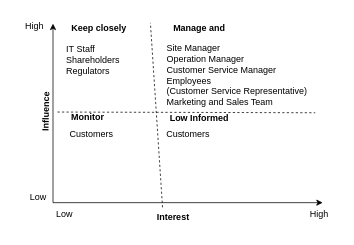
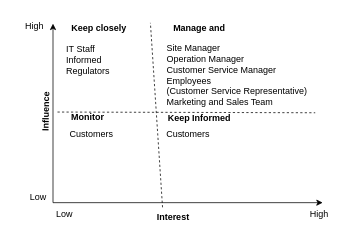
  <mxCell id="0" />
  <mxCell id="1" parent="0" />
  <mxCell id="2" value="" style="endArrow=classic;html=1;rounded=0;" edge="1" parent="1"><mxGeometry width="50" height="50" relative="1" as="geometry"><mxPoint x="70" y="270" as="sourcePoint" /><mxPoint x="70" y="31" as="targetPoint" /></mxGeometry></mxCell>
  <mxCell id="3" value="" style="endArrow=classic;html=1;rounded=0;" edge="1" parent="1"><mxGeometry width="50" height="50" relative="1" as="geometry"><mxPoint x="70" y="270" as="sourcePoint" /><mxPoint x="430" y="270" as="targetPoint" /></mxGeometry></mxCell>
  <mxCell id="4" value="High" style="text;html=1;align=center;verticalAlign=middle;resizable=0;points=[];autosize=1;strokeColor=none;fillColor=none;" vertex="1" parent="1"><mxGeometry x="20" y="20" width="50" height="30" as="geometry" /></mxCell>
  <mxCell id="5" value="High" style="text;html=1;align=center;verticalAlign=middle;resizable=0;points=[];autosize=1;strokeColor=none;fillColor=none;" vertex="1" parent="1"><mxGeometry x="400" y="270" width="50" height="30" as="geometry" /></mxCell>
  <mxCell id="6" value="Low" style="text;html=1;align=center;verticalAlign=middle;resizable=0;points=[];autosize=1;strokeColor=none;fillColor=none;" vertex="1" parent="1"><mxGeometry x="25" y="248" width="50" height="30" as="geometry" /></mxCell>
  <mxCell id="7" value="Low" style="text;html=1;align=center;verticalAlign=middle;resizable=0;points=[];autosize=1;strokeColor=none;fillColor=none;" vertex="1" parent="1"><mxGeometry x="60" y="270" width="50" height="30" as="geometry" /></mxCell>
  <mxCell id="8" value="&lt;b&gt;Influence&lt;/b&gt;" style="text;html=1;align=center;verticalAlign=middle;resizable=0;points=[];autosize=1;strokeColor=none;fillColor=none;rotation=-89;" vertex="1" parent="1"><mxGeometry x="21" y="134" width="80" height="30" as="geometry" /></mxCell>
  <mxCell id="9" value="&lt;b&gt;Interest&lt;/b&gt;" style="text;html=1;align=center;verticalAlign=middle;resizable=0;points=[];autosize=1;strokeColor=none;fillColor=none;" vertex="1" parent="1"><mxGeometry x="195" y="275" width="70" height="30" as="geometry" /></mxCell>
  <mxCell id="10" value="&lt;b&gt;&lt;font style=&quot;font-size: 12px;&quot;&gt;Keep closely&lt;/font&gt;&lt;/b&gt;" style="text;html=1;align=center;verticalAlign=middle;resizable=0;points=[];autosize=1;strokeColor=none;fillColor=none;" vertex="1" parent="1"><mxGeometry x="81" y="22" width="100" height="30" as="geometry" /></mxCell>
  <mxCell id="11" value="&lt;b&gt;&lt;font style=&quot;font-size: 12px;&quot;&gt;Manage and&lt;/font&gt;&lt;/b&gt;" style="text;html=1;align=center;verticalAlign=middle;resizable=0;points=[];autosize=1;strokeColor=none;fillColor=none;" vertex="1" parent="1"><mxGeometry x="210" y="22" width="110" height="30" as="geometry" /></mxCell>
- <mxCell id="12" value="&lt;div&gt;IT Staff&lt;/div&gt;&lt;div&gt;Shareholders&lt;/div&gt;&lt;div&gt;Regulators&lt;/div&gt;" style="text;html=1;align=left;verticalAlign=middle;resizable=0;points=[];autosize=1;strokeColor=none;fillColor=none;" vertex="1" parent="1"><mxGeometry x="86" y="50" width="90" height="60" as="geometry" /></mxCell>
+ <mxCell id="12" value="&lt;div&gt;IT Staff&lt;/div&gt;&lt;div&gt;Informed&lt;/div&gt;&lt;div&gt;Regulators&lt;/div&gt;" style="text;html=1;align=left;verticalAlign=middle;resizable=0;points=[];autosize=1;strokeColor=none;fillColor=none;" vertex="1" parent="1"><mxGeometry x="86" y="50" width="90" height="60" as="geometry" /></mxCell>
  <mxCell id="13" value="Site Manager&lt;div&gt;Operation Manager&lt;/div&gt;&lt;div&gt;Customer Service Manager&lt;/div&gt;&lt;div&gt;Employees&amp;nbsp;&lt;/div&gt;&lt;div&gt;(Customer Service Representative)&lt;/div&gt;&lt;div&gt;Marketing and Sales Team&lt;/div&gt;" style="text;html=1;align=left;verticalAlign=middle;resizable=0;points=[];autosize=1;strokeColor=none;fillColor=none;" vertex="1" parent="1"><mxGeometry x="220" y="50" width="210" height="100" as="geometry" /></mxCell>
  <mxCell id="14" value="" style="endArrow=none;dashed=1;html=1;rounded=0;" edge="1" parent="1" source="8"><mxGeometry width="50" height="50" relative="1" as="geometry"><mxPoint x="100" y="150" as="sourcePoint" /><mxPoint x="420" y="150" as="targetPoint" /></mxGeometry></mxCell>
  <mxCell id="15" value="" style="endArrow=none;dashed=1;html=1;rounded=0;exitX=0.303;exitY=0.04;exitDx=0;exitDy=0;exitPerimeter=0;" edge="1" parent="1" source="9"><mxGeometry width="50" height="50" relative="1" as="geometry"><mxPoint x="340" y="210" as="sourcePoint" /><mxPoint x="200" y="30" as="targetPoint" /></mxGeometry></mxCell>
  <mxCell id="16" value="&lt;b&gt;Monitor&lt;/b&gt;&lt;div&gt;&lt;br&gt;&lt;/div&gt;" style="text;html=1;align=center;verticalAlign=middle;resizable=0;points=[];autosize=1;strokeColor=none;fillColor=none;" vertex="1" parent="1"><mxGeometry x="81" y="143" width="70" height="40" as="geometry" /></mxCell>
- <mxCell id="17" value="&lt;b&gt;Low Informed&lt;/b&gt;" style="text;html=1;align=center;verticalAlign=middle;resizable=0;points=[];autosize=1;strokeColor=none;fillColor=none;" vertex="1" parent="1"><mxGeometry x="210" y="143" width="110" height="30" as="geometry" /></mxCell>
+ <mxCell id="17" value="&lt;b&gt;Keep Informed&lt;/b&gt;" style="text;html=1;align=center;verticalAlign=middle;resizable=0;points=[];autosize=1;strokeColor=none;fillColor=none;" vertex="1" parent="1"><mxGeometry x="210" y="143" width="110" height="30" as="geometry" /></mxCell>
  <mxCell id="18" value="Customers" style="text;html=1;align=center;verticalAlign=middle;resizable=0;points=[];autosize=1;strokeColor=none;fillColor=none;" vertex="1" parent="1"><mxGeometry x="81" y="164" width="80" height="30" as="geometry" /></mxCell>
  <mxCell id="19" value="Customers" style="text;html=1;align=center;verticalAlign=middle;resizable=0;points=[];autosize=1;strokeColor=none;fillColor=none;" vertex="1" parent="1"><mxGeometry x="210" y="164" width="80" height="30" as="geometry" /></mxCell>
